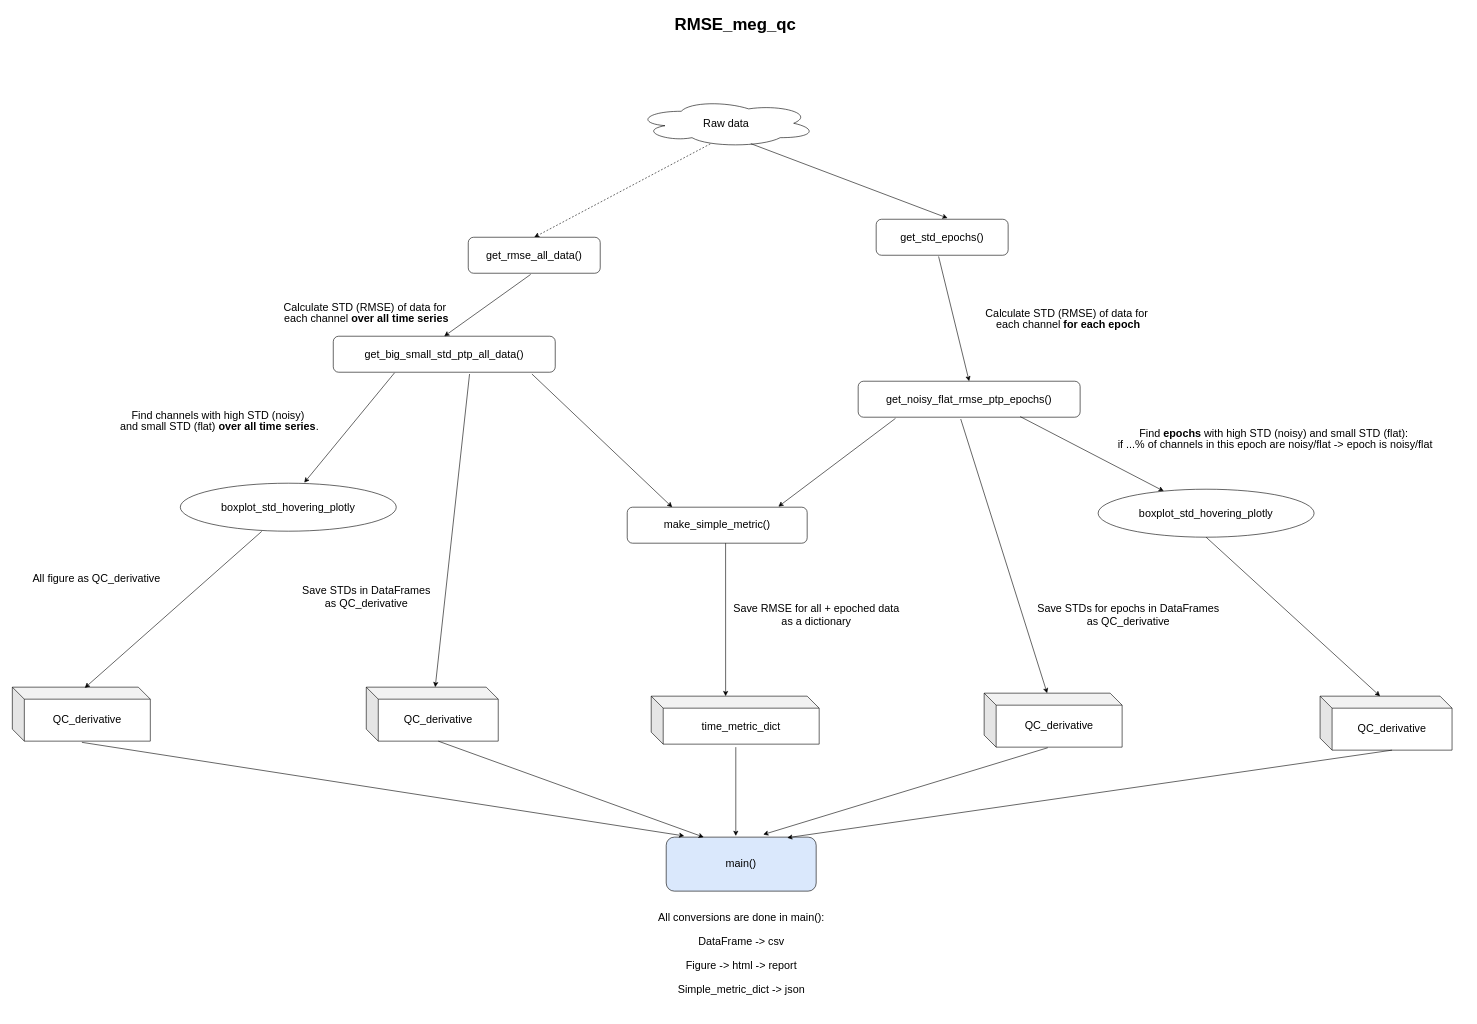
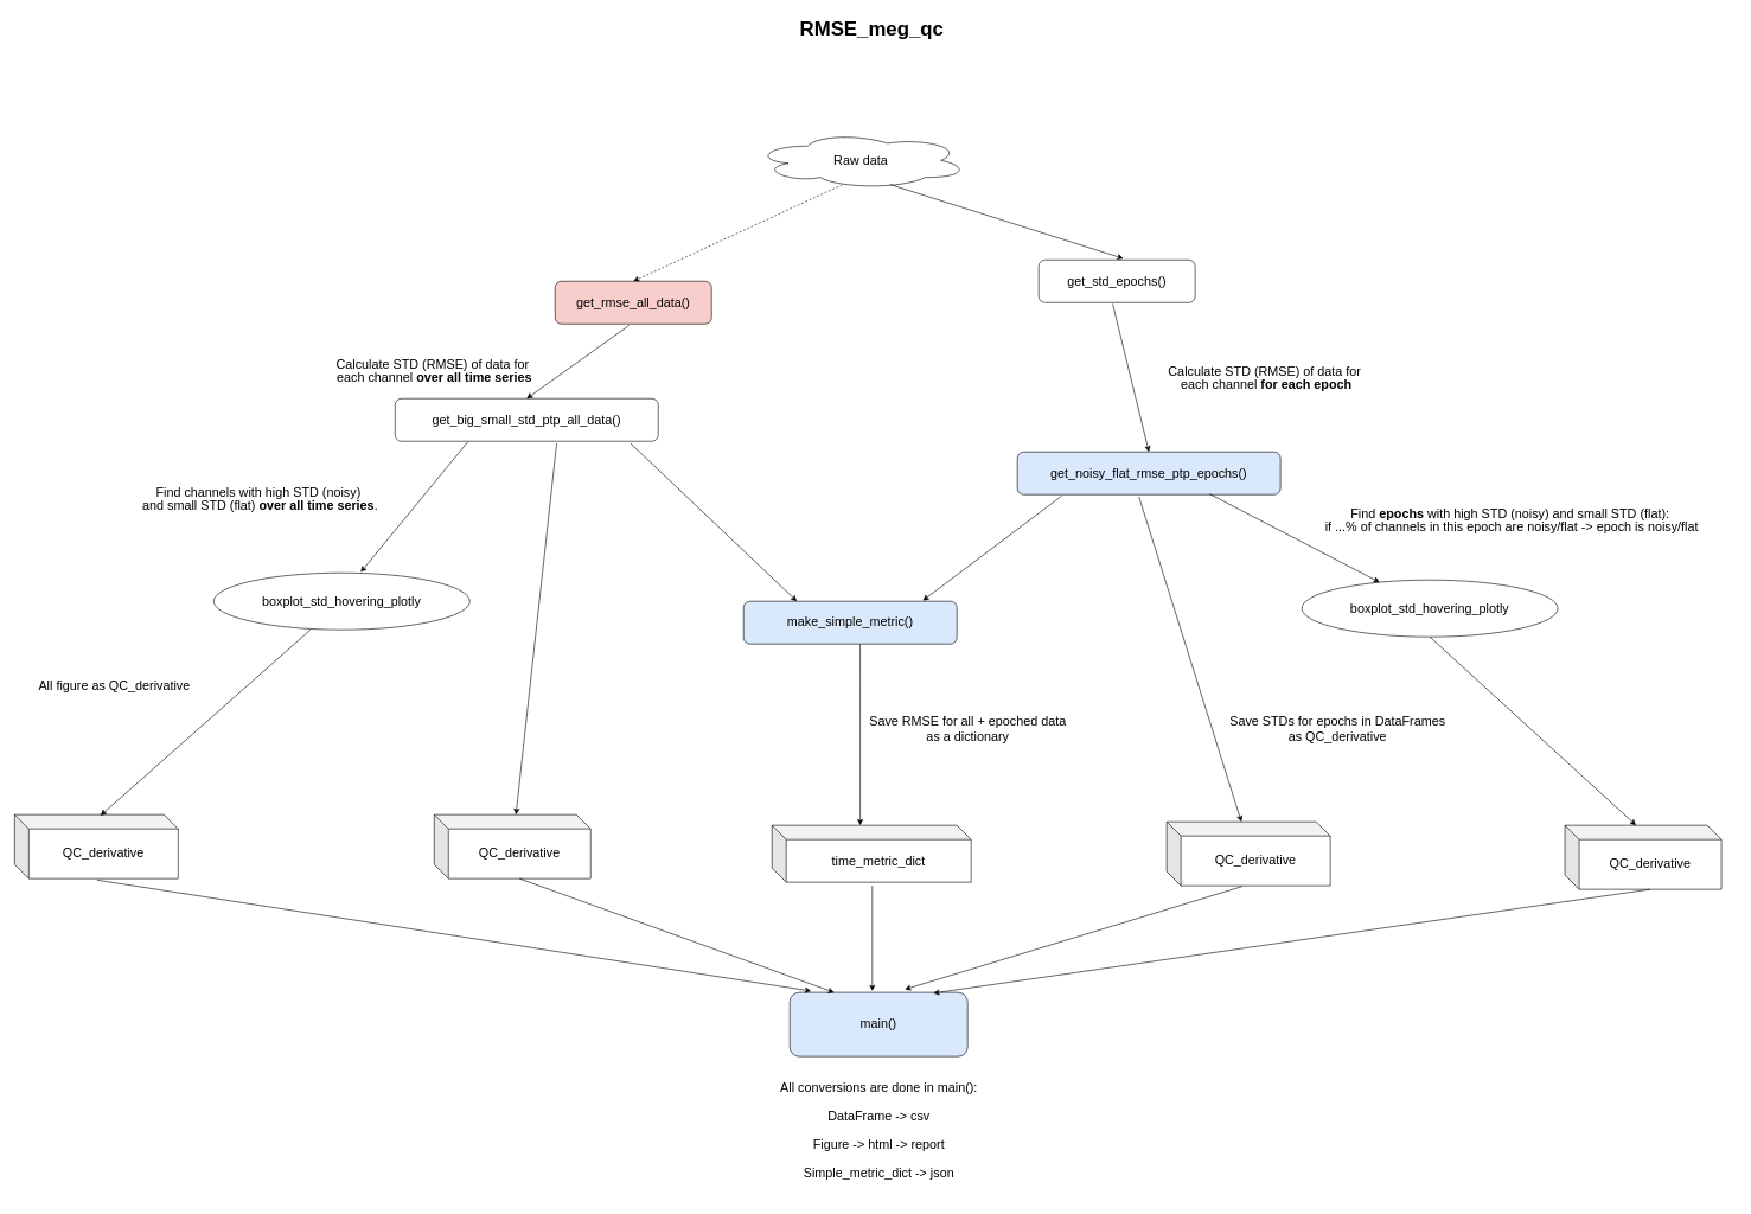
  <mxCell id="0" style=";html=1;" />
  <mxCell id="1" style=";html=1;" parent="0" />
  <mxCell id="2" value="RMSE_meg_qc" style="text;strokeColor=none;fillColor=none;html=1;fontSize=28;fontStyle=1;verticalAlign=middle;align=center;" parent="1" vertex="1"><mxGeometry x="470" y="20" width="1510" height="40" as="geometry" /></mxCell>
  <mxCell id="3" value="" style="endArrow=classic;html=1;rounded=0;fontSize=18;entryX=0.5;entryY=0;entryDx=0;entryDy=0;exitX=0.412;exitY=0.929;exitDx=0;exitDy=0;exitPerimeter=0;fontFamily=Helvetica;dashed=1;" parent="1" source="5" target="6" edge="1"><mxGeometry width="50" height="50" relative="1" as="geometry"><mxPoint x="590" y="365" as="sourcePoint" /><mxPoint x="590" y="465" as="targetPoint" /></mxGeometry></mxCell>
  <mxCell id="4" value="main()" style="rounded=1;whiteSpace=wrap;html=1;fontFamily=Helvetica;fontSize=18;fillColor=#dae8fc;" parent="1" vertex="1"><mxGeometry x="1110" y="1395" width="250" height="90" as="geometry" /></mxCell>
- <mxCell id="5" value="Raw data" style="ellipse;shape=cloud;whiteSpace=wrap;html=1;fontFamily=Helvetica;fontSize=18;" parent="1" vertex="1"><mxGeometry x="1060" y="165" width="300" height="80" as="geometry" /></mxCell>
- <mxCell id="6" value="&lt;div style=&quot;line-height: 18px; font-size: 18px;&quot;&gt;get_rmse_all_data()&lt;/div&gt;" style="rounded=1;whiteSpace=wrap;html=1;fontSize=18;fontFamily=Helvetica;" parent="1" vertex="1"><mxGeometry x="780" y="395" width="220" height="60" as="geometry" /></mxCell>
+ <mxCell id="5" value="Raw data" style="ellipse;shape=cloud;whiteSpace=wrap;html=1;fontFamily=Helvetica;fontSize=18;" parent="1" vertex="1"><mxGeometry x="1060" y="185" width="300" height="80" as="geometry" /></mxCell>
+ <mxCell id="6" value="&lt;div style=&quot;line-height: 18px; font-size: 18px;&quot;&gt;get_rmse_all_data()&lt;/div&gt;" style="rounded=1;whiteSpace=wrap;html=1;fontSize=18;fontFamily=Helvetica;fillColor=#f8cecc;" parent="1" vertex="1"><mxGeometry x="780" y="395" width="220" height="60" as="geometry" /></mxCell>
  <mxCell id="7" value="&lt;div style=&quot;line-height: 18px; font-size: 18px;&quot;&gt;get_big_small_std_ptp_all_data()&lt;/div&gt;" style="rounded=1;whiteSpace=wrap;html=1;fontSize=18;fontFamily=Helvetica;" parent="1" vertex="1"><mxGeometry x="555" y="560" width="370" height="60" as="geometry" /></mxCell>
  <mxCell id="8" value="" style="endArrow=classic;html=1;rounded=0;exitX=0.473;exitY=1.033;exitDx=0;exitDy=0;exitPerimeter=0;entryX=0.5;entryY=0;entryDx=0;entryDy=0;fontSize=18;fontFamily=Helvetica;" parent="1" source="6" target="7" edge="1"><mxGeometry width="50" height="50" relative="1" as="geometry"><mxPoint x="1020" y="665" as="sourcePoint" /><mxPoint x="1070" y="615" as="targetPoint" /></mxGeometry></mxCell>
  <mxCell id="9" value="&lt;div style=&quot;line-height: 18px; font-size: 18px;&quot;&gt;Calculate STD (RMSE) of data for&amp;nbsp;&lt;/div&gt;&lt;div style=&quot;line-height: 18px; font-size: 18px;&quot;&gt;each channel &lt;b style=&quot;font-size: 18px;&quot;&gt;over all time series&lt;/b&gt;&lt;/div&gt;" style="text;html=1;align=center;verticalAlign=middle;resizable=0;points=[];autosize=1;strokeColor=none;fillColor=none;fontSize=18;fontFamily=Helvetica;" parent="1" vertex="1"><mxGeometry x="420" y="495" width="380" height="50" as="geometry" /></mxCell>
  <mxCell id="10" value="" style="endArrow=classic;html=1;rounded=0;exitX=0.276;exitY=1.017;exitDx=0;exitDy=0;exitPerimeter=0;entryX=0.574;entryY=-0.012;entryDx=0;entryDy=0;entryPerimeter=0;fontSize=18;fontFamily=Helvetica;" parent="1" source="7" target="12" edge="1"><mxGeometry width="50" height="50" relative="1" as="geometry"><mxPoint x="1030" y="645" as="sourcePoint" /><mxPoint x="510" y="765" as="targetPoint" /></mxGeometry></mxCell>
  <mxCell id="11" value="" style="endArrow=classic;html=1;rounded=0;exitX=0.614;exitY=1.05;exitDx=0;exitDy=0;exitPerimeter=0;fontSize=18;fontFamily=Helvetica;" parent="1" source="7" target="13" edge="1"><mxGeometry width="50" height="50" relative="1" as="geometry"><mxPoint x="1030" y="545" as="sourcePoint" /><mxPoint x="900" y="775" as="targetPoint" /></mxGeometry></mxCell>
  <mxCell id="12" value="&lt;div style=&quot;line-height: 18px; font-size: 18px;&quot;&gt;boxplot_std_hovering_plotly&lt;/div&gt;" style="ellipse;whiteSpace=wrap;html=1;fontSize=18;fontFamily=Helvetica;" parent="1" vertex="1"><mxGeometry x="300" y="805" width="360" height="80" as="geometry" /></mxCell>
  <mxCell id="13" value="QC_derivative" style="shape=cube;whiteSpace=wrap;html=1;boundedLbl=1;backgroundOutline=1;darkOpacity=0.05;darkOpacity2=0.1;fontSize=18;fontFamily=Helvetica;" parent="1" vertex="1"><mxGeometry x="610" y="1145" width="220" height="90" as="geometry" /></mxCell>
  <mxCell id="14" value="QC_derivative" style="shape=cube;whiteSpace=wrap;html=1;boundedLbl=1;backgroundOutline=1;darkOpacity=0.05;darkOpacity2=0.1;fontSize=18;" parent="1" vertex="1"><mxGeometry x="20" y="1145" width="230" height="90" as="geometry" /></mxCell>
  <mxCell id="15" value="" style="endArrow=classic;html=1;rounded=0;exitX=0.377;exitY=1.004;exitDx=0;exitDy=0;entryX=0.525;entryY=0.013;entryDx=0;entryDy=0;entryPerimeter=0;fontSize=18;exitPerimeter=0;fontFamily=Helvetica;" parent="1" source="12" target="14" edge="1"><mxGeometry width="50" height="50" relative="1" as="geometry"><mxPoint x="1030" y="545" as="sourcePoint" /><mxPoint x="1080" y="495" as="targetPoint" /></mxGeometry></mxCell>
  <mxCell id="16" value="&lt;div style=&quot;line-height: 18px; font-size: 18px;&quot;&gt;&lt;div style=&quot;font-size: 18px; line-height: 18px;&quot;&gt;get_std_epochs()&lt;/div&gt;&lt;/div&gt;" style="rounded=1;whiteSpace=wrap;html=1;fontSize=18;fontFamily=Helvetica;" parent="1" vertex="1"><mxGeometry x="1460" y="365" width="220" height="60" as="geometry" /></mxCell>
- <mxCell id="17" value="&lt;div style=&quot;line-height: 18px; font-size: 18px;&quot;&gt;&lt;div style=&quot;font-size: 18px; line-height: 18px;&quot;&gt;&lt;div style=&quot;line-height: 18px; font-size: 18px;&quot;&gt;get_noisy_flat_rmse_ptp_epochs()&lt;/div&gt;&lt;/div&gt;&lt;/div&gt;" style="rounded=1;whiteSpace=wrap;html=1;fontSize=18;fontFamily=Helvetica;" parent="1" vertex="1"><mxGeometry x="1430" y="635" width="370" height="60" as="geometry" /></mxCell>
+ <mxCell id="17" value="&lt;div style=&quot;line-height: 18px; font-size: 18px;&quot;&gt;&lt;div style=&quot;font-size: 18px; line-height: 18px;&quot;&gt;&lt;div style=&quot;line-height: 18px; font-size: 18px;&quot;&gt;get_noisy_flat_rmse_ptp_epochs()&lt;/div&gt;&lt;/div&gt;&lt;/div&gt;" style="rounded=1;whiteSpace=wrap;html=1;fontSize=18;fontFamily=Helvetica;fillColor=#dae8fc;" parent="1" vertex="1"><mxGeometry x="1430" y="635" width="370" height="60" as="geometry" /></mxCell>
  <mxCell id="18" value="" style="endArrow=classic;html=1;rounded=0;exitX=0.473;exitY=1.033;exitDx=0;exitDy=0;exitPerimeter=0;entryX=0.5;entryY=0;entryDx=0;entryDy=0;fontSize=18;fontFamily=Helvetica;" parent="1" source="16" target="17" edge="1"><mxGeometry width="50" height="50" relative="1" as="geometry"><mxPoint x="2010" y="665" as="sourcePoint" /><mxPoint x="2060" y="615" as="targetPoint" /></mxGeometry></mxCell>
  <mxCell id="19" value="&lt;blockquote style=&quot;line-height: 18px; font-size: 18px;&quot;&gt;Calculate STD (RMSE) of data for&amp;nbsp;&lt;br&gt;each channel &lt;b style=&quot;font-size: 18px;&quot;&gt;for each epoch&lt;/b&gt;&lt;/blockquote&gt;" style="text;html=1;align=center;verticalAlign=middle;resizable=0;points=[];autosize=1;strokeColor=none;fillColor=none;fontSize=18;fontFamily=Helvetica;" parent="1" vertex="1"><mxGeometry x="1590" y="485" width="380" height="90" as="geometry" /></mxCell>
  <mxCell id="20" value="" style="endArrow=classic;html=1;rounded=0;exitX=0.73;exitY=0.983;exitDx=0;exitDy=0;exitPerimeter=0;fontSize=18;fontFamily=Helvetica;" parent="1" source="17" target="21" edge="1"><mxGeometry width="50" height="50" relative="1" as="geometry"><mxPoint x="2020" y="645" as="sourcePoint" /><mxPoint x="1500" y="765" as="targetPoint" /></mxGeometry></mxCell>
  <mxCell id="21" value="&lt;div style=&quot;line-height: 18px; font-size: 18px;&quot;&gt;boxplot_std_hovering_plotly&lt;/div&gt;" style="ellipse;whiteSpace=wrap;html=1;fontSize=18;fontFamily=Helvetica;" parent="1" vertex="1"><mxGeometry x="1830" y="815" width="360" height="80" as="geometry" /></mxCell>
  <mxCell id="22" value="QC_derivative" style="shape=cube;whiteSpace=wrap;html=1;boundedLbl=1;backgroundOutline=1;darkOpacity=0.05;darkOpacity2=0.1;fontSize=18;fontFamily=Helvetica;" parent="1" vertex="1"><mxGeometry x="2200" y="1160" width="220" height="90" as="geometry" /></mxCell>
  <mxCell id="23" value="QC_derivative" style="shape=cube;whiteSpace=wrap;html=1;boundedLbl=1;backgroundOutline=1;darkOpacity=0.05;darkOpacity2=0.1;fontSize=18;fontFamily=Helvetica;" parent="1" vertex="1"><mxGeometry x="1640" y="1155" width="230" height="90" as="geometry" /></mxCell>
  <mxCell id="24" value="" style="endArrow=classic;html=1;rounded=0;exitX=0.5;exitY=1;exitDx=0;exitDy=0;entryX=0;entryY=0;entryDx=100;entryDy=0;entryPerimeter=0;fontSize=18;fontFamily=Helvetica;" parent="1" source="21" target="22" edge="1"><mxGeometry width="50" height="50" relative="1" as="geometry"><mxPoint x="2020" y="545" as="sourcePoint" /><mxPoint x="2070" y="495" as="targetPoint" /></mxGeometry></mxCell>
  <mxCell id="25" value="" style="endArrow=classic;html=1;rounded=0;fontSize=18;entryX=0.541;entryY=-0.033;entryDx=0;entryDy=0;exitX=0.637;exitY=0.925;exitDx=0;exitDy=0;exitPerimeter=0;entryPerimeter=0;fontFamily=Helvetica;" parent="1" source="5" target="16" edge="1"><mxGeometry width="50" height="50" relative="1" as="geometry"><mxPoint x="1200.4" y="250.28" as="sourcePoint" /><mxPoint x="800" y="395" as="targetPoint" /></mxGeometry></mxCell>
  <mxCell id="26" value="" style="endArrow=classic;html=1;rounded=0;exitX=0.462;exitY=1.05;exitDx=0;exitDy=0;exitPerimeter=0;fontSize=18;entryX=0;entryY=0;entryDx=105;entryDy=0;entryPerimeter=0;fontFamily=Helvetica;" parent="1" source="17" target="23" edge="1"><mxGeometry width="50" height="50" relative="1" as="geometry"><mxPoint x="757.18" y="718" as="sourcePoint" /><mxPoint x="837.419" y="1005" as="targetPoint" /></mxGeometry></mxCell>
  <mxCell id="27" value="&lt;div style=&quot;font-size: 18px; line-height: 18px;&quot;&gt;time_metric_dict&lt;/div&gt;" style="shape=cube;whiteSpace=wrap;html=1;boundedLbl=1;backgroundOutline=1;darkOpacity=0.05;darkOpacity2=0.1;fontSize=18;fontFamily=Helvetica;" parent="1" vertex="1"><mxGeometry x="1085" y="1160" width="280" height="80" as="geometry" /></mxCell>
  <mxCell id="28" value="" style="endArrow=classic;html=1;rounded=0;fontSize=18;exitX=0.168;exitY=1.033;exitDx=0;exitDy=0;exitPerimeter=0;entryX=0.84;entryY=-0.017;entryDx=0;entryDy=0;entryPerimeter=0;fontFamily=Helvetica;" parent="1" source="17" target="42" edge="1"><mxGeometry width="50" height="50" relative="1" as="geometry"><mxPoint x="1300" y="935" as="sourcePoint" /><mxPoint x="1350" y="885" as="targetPoint" /></mxGeometry></mxCell>
  <mxCell id="29" value="" style="endArrow=classic;html=1;rounded=0;fontSize=18;exitX=0.895;exitY=1.05;exitDx=0;exitDy=0;exitPerimeter=0;fontFamily=Helvetica;entryX=0.25;entryY=0;entryDx=0;entryDy=0;" parent="1" source="7" target="42" edge="1"><mxGeometry width="50" height="50" relative="1" as="geometry"><mxPoint x="1300" y="935" as="sourcePoint" /><mxPoint x="1200" y="1155" as="targetPoint" /></mxGeometry></mxCell>
  <mxCell id="30" value="" style="endArrow=classic;html=1;rounded=0;fontSize=18;exitX=0.504;exitY=1.022;exitDx=0;exitDy=0;exitPerimeter=0;entryX=0.12;entryY=-0.022;entryDx=0;entryDy=0;entryPerimeter=0;fontFamily=Helvetica;" parent="1" source="14" target="4" edge="1"><mxGeometry width="50" height="50" relative="1" as="geometry"><mxPoint x="1070" y="1275" as="sourcePoint" /><mxPoint x="1120" y="1225" as="targetPoint" /></mxGeometry></mxCell>
  <mxCell id="31" value="" style="endArrow=classic;html=1;rounded=0;fontSize=18;exitX=0;exitY=0;exitDx=120;exitDy=90;exitPerimeter=0;entryX=0.25;entryY=0;entryDx=0;entryDy=0;fontFamily=Helvetica;" parent="1" source="13" target="4" edge="1"><mxGeometry width="50" height="50" relative="1" as="geometry"><mxPoint x="1070" y="1275" as="sourcePoint" /><mxPoint x="1120" y="1225" as="targetPoint" /></mxGeometry></mxCell>
  <mxCell id="32" value="" style="endArrow=classic;html=1;rounded=0;fontSize=18;entryX=0.464;entryY=-0.022;entryDx=0;entryDy=0;entryPerimeter=0;fontFamily=Helvetica;" parent="1" target="4" edge="1"><mxGeometry width="50" height="50" relative="1" as="geometry"><mxPoint x="1226" y="1245" as="sourcePoint" /><mxPoint x="1270" y="1385" as="targetPoint" /></mxGeometry></mxCell>
  <mxCell id="33" value="" style="endArrow=classic;html=1;rounded=0;fontSize=18;exitX=0.461;exitY=1.011;exitDx=0;exitDy=0;exitPerimeter=0;entryX=0.647;entryY=-0.048;entryDx=0;entryDy=0;entryPerimeter=0;fontFamily=Helvetica;" parent="1" source="23" target="4" edge="1"><mxGeometry width="50" height="50" relative="1" as="geometry"><mxPoint x="1070" y="1275" as="sourcePoint" /><mxPoint x="1120" y="1225" as="targetPoint" /></mxGeometry></mxCell>
  <mxCell id="34" value="" style="endArrow=classic;html=1;rounded=0;fontSize=18;exitX=0;exitY=0;exitDx=120;exitDy=90;exitPerimeter=0;entryX=0.807;entryY=0.011;entryDx=0;entryDy=0;entryPerimeter=0;fontFamily=Helvetica;" parent="1" source="22" target="4" edge="1"><mxGeometry width="50" height="50" relative="1" as="geometry"><mxPoint x="1320" y="1275" as="sourcePoint" /><mxPoint x="1370" y="1225" as="targetPoint" /></mxGeometry></mxCell>
  <mxCell id="35" value="&lt;p style=&quot;line-height: 18px;&quot;&gt;&lt;font style=&quot;font-size: 18px;&quot;&gt;Find channels with high STD (noisy)&amp;nbsp;&lt;br&gt;&lt;/font&gt;&lt;font style=&quot;font-size: 18px;&quot;&gt;and small STD (flat) &lt;b style=&quot;&quot;&gt;over all time series&lt;/b&gt;.&lt;/font&gt;&lt;/p&gt;" style="text;html=1;align=center;verticalAlign=middle;resizable=0;points=[];autosize=1;strokeColor=none;fillColor=none;fontSize=18;" parent="1" vertex="1"><mxGeometry x="190" y="655" width="350" height="90" as="geometry" /></mxCell>
  <mxCell id="36" value="&lt;blockquote style=&quot;border-color: var(--border-color); font-size: 18px; line-height: 18px;&quot;&gt;Find &lt;b style=&quot;&quot;&gt;epochs&lt;/b&gt; with high STD (noisy)&amp;nbsp;&lt;span style=&quot;background-color: initial; font-size: 18px;&quot;&gt;and small STD (flat):&amp;nbsp;&lt;br&gt;&lt;/span&gt;if ...% of channels in this epoch are noisy/flat -&amp;gt; epoch is noisy/flat&lt;/blockquote&gt;" style="text;html=1;align=center;verticalAlign=middle;resizable=0;points=[];autosize=1;strokeColor=none;fillColor=none;fontSize=18;" parent="1" vertex="1"><mxGeometry x="1810" y="685" width="630" height="90" as="geometry" /></mxCell>
  <mxCell id="37" value="All figure as QC_derivative" style="text;html=1;align=center;verticalAlign=middle;resizable=0;points=[];autosize=1;strokeColor=none;fillColor=none;fontSize=18;fontFamily=Helvetica;" parent="1" vertex="1"><mxGeometry x="30" y="945" width="260" height="40" as="geometry" /></mxCell>
- <mxCell id="38" value="Save STDs in DataFrames &lt;br&gt;as QC_derivative&lt;br style=&quot;border-color: var(--border-color);&quot;&gt;" style="text;html=1;align=center;verticalAlign=middle;resizable=0;points=[];autosize=1;strokeColor=none;fillColor=none;fontSize=18;fontFamily=Helvetica;" parent="1" vertex="1"><mxGeometry x="490" y="965" width="240" height="60" as="geometry" /></mxCell>
  <mxCell id="39" value="Save STDs for epochs in DataFrames &lt;br&gt;as QC_derivative&lt;br style=&quot;border-color: var(--border-color);&quot;&gt;" style="text;html=1;align=center;verticalAlign=middle;resizable=0;points=[];autosize=1;strokeColor=none;fillColor=none;fontSize=18;fontFamily=Helvetica;" parent="1" vertex="1"><mxGeometry x="1715" y="995" width="330" height="60" as="geometry" /></mxCell>
  <mxCell id="40" value="Save RMSE for all + epoched data&lt;br&gt;as a dictionary" style="text;html=1;align=center;verticalAlign=middle;resizable=0;points=[];autosize=1;strokeColor=none;fillColor=none;fontSize=18;fontFamily=Helvetica;" parent="1" vertex="1"><mxGeometry x="1220" y="995" width="280" height="60" as="geometry" /></mxCell>
  <mxCell id="41" value="&lt;blockquote&gt;All conversions are done in main():&lt;/blockquote&gt;&lt;blockquote&gt;DataFrame -&amp;gt; csv&lt;/blockquote&gt;&lt;blockquote&gt;Figure -&amp;gt; html -&amp;gt; report&lt;/blockquote&gt;&lt;blockquote&gt;Simple_metric_dict -&amp;gt; json&lt;/blockquote&gt;" style="text;html=1;align=center;verticalAlign=middle;resizable=0;points=[];autosize=1;strokeColor=none;fillColor=none;fontSize=18;fontFamily=Helvetica;" parent="1" vertex="1"><mxGeometry x="1045" y="1495" width="380" height="190" as="geometry" /></mxCell>
- <mxCell id="42" value="make_simple_metric()" style="rounded=1;whiteSpace=wrap;html=1;fontFamily=Helvetica;fontSize=18;" parent="1" vertex="1"><mxGeometry x="1045" y="845" width="300" height="60" as="geometry" /></mxCell>
+ <mxCell id="42" value="make_simple_metric()" style="rounded=1;whiteSpace=wrap;html=1;fontFamily=Helvetica;fontSize=18;fillColor=#dae8fc;" parent="1" vertex="1"><mxGeometry x="1045" y="845" width="300" height="60" as="geometry" /></mxCell>
  <mxCell id="43" value="" style="endArrow=classic;html=1;rounded=0;fontFamily=Helvetica;fontSize=18;entryX=0.443;entryY=0;entryDx=0;entryDy=0;entryPerimeter=0;" parent="1" target="27" edge="1"><mxGeometry width="50" height="50" relative="1" as="geometry"><mxPoint x="1209" y="905" as="sourcePoint" /><mxPoint x="1540" y="1235" as="targetPoint" /></mxGeometry></mxCell>
